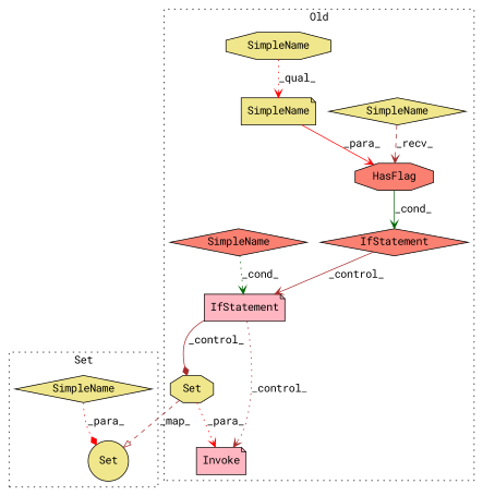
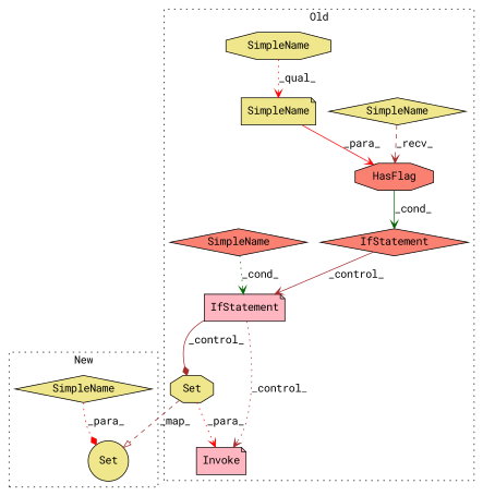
  digraph {
    fontname="Roboto Mono"
    node [a=42 l="4,1" s=4713 shape=diamond style=filled fillcolor=khaki fontname="Roboto Mono"]
    edge [color=brown style=dotted arrowhead=vee fontname="Roboto Mono"]
    n1 [a=32 label=Set s="4805,4829" shape=octagon]
    n2 [a=32 l="7,1" label=Invoke s="4788,4830" shape=note fillcolor=lightpink]
    n3 [a=25 l="4,15" label=IfStatement s="4688,4736" fillcolor=salmon]
    n4 [a=32 l="8,1" label=HasFlag s="4705,4735" shape=octagon fillcolor=salmon]
    n5 [a=25 l=2 label=IfStatement s=4786 shape=note fillcolor=lightpink]
    n6 [l=22 label=SimpleName shape=note]
    n7 [l=12 label=SimpleName s=4692]
    n8 [l=14 label=SimpleName shape=octagon]
    n9 [l=16 label=SimpleName s=4770 fillcolor=salmon]
    n10 [a=32 label=Set s="1246,1276" shape=circle]
    n11 [l=4 label=SimpleName s=1250]
    subgraph cluster_1 {
      label=Old
      style=dotted
      n1
      n2
      n3
      n4
      n5
      n6
      n7
      n8
      n9
    }
    subgraph cluster_2 {
-     label=Set
+     label=New
      style=dotted
      n10
      n11
    }
    n1 -> n2 [label=_para_ color=red]
    n1 -> n10 [label=_map_ style=dashed arrowhead=onormal]
    n3 -> n5 [label=_control_ style=solid]
    n4 -> n3 [label=_cond_ color=darkgreen style=solid]
    n5 -> n1 [label=_control_ style=solid arrowhead=diamond]
    n5 -> n2 [label=_control_]
    n6 -> n4 [label=_para_ color=red style=solid]
    n7 -> n4 [label=_recv_ style=dashed]
    n8 -> n6 [label=_qual_ color=red]
    n9 -> n5 [label=_cond_ color=darkgreen]
    n11 -> n10 [label=_para_ color=red arrowhead=diamond]
  }
